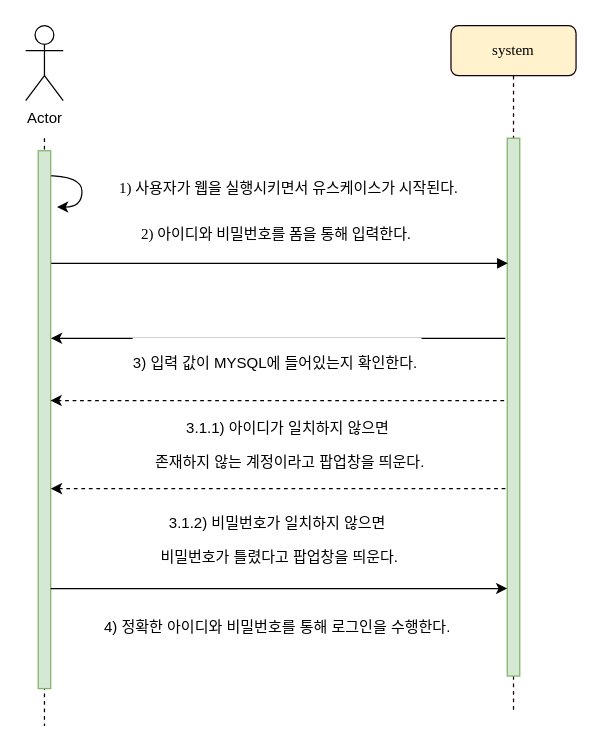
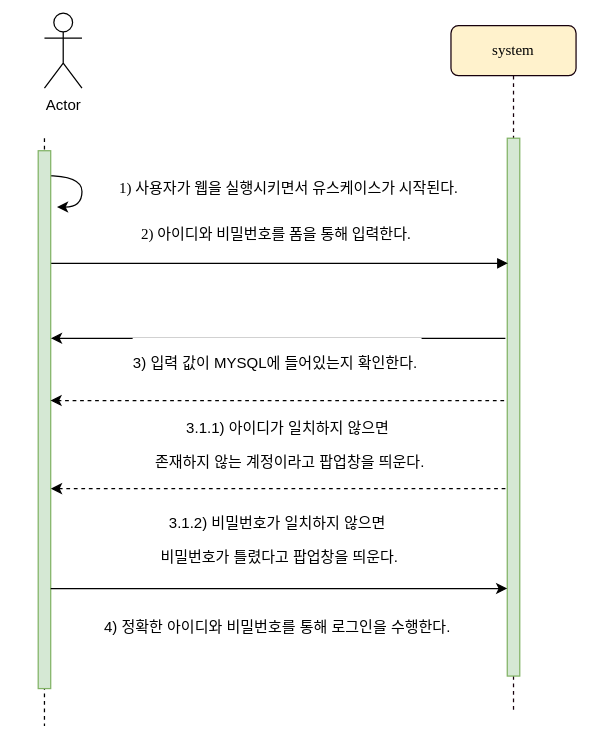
  <mxCell id="0" />
  <mxCell id="1" parent="0" />
  <mxCell id="2" value="" style="line;strokeWidth=1;direction=south;html=1;perimeter=backbonePerimeter;points=[];outlineConnect=0;dashed=1;" parent="1" vertex="1"><mxGeometry x="30" y="110" width="10" height="470" as="geometry" /></mxCell>
  <mxCell id="3" value="system" style="shape=umlLifeline;perimeter=lifelinePerimeter;whiteSpace=wrap;html=1;container=1;collapsible=0;recursiveResize=0;outlineConnect=0;rounded=1;shadow=0;comic=0;labelBackgroundColor=none;strokeColor=#17000C;strokeWidth=1;fillColor=#fff2cc;fontFamily=Verdana;fontSize=12;align=center;" parent="1" vertex="1"><mxGeometry x="360" y="20" width="100" height="550" as="geometry" /></mxCell>
  <mxCell id="4" value="" style="html=1;points=[];perimeter=orthogonalPerimeter;rounded=0;shadow=0;comic=0;labelBackgroundColor=none;strokeColor=#82b366;strokeWidth=1;fillColor=#d5e8d4;fontFamily=Verdana;fontSize=12;align=center;" parent="3" vertex="1"><mxGeometry x="45" y="90" width="10" height="430" as="geometry" /></mxCell>
  <mxCell id="5" value="&lt;p class=&quot;0&quot; style=&quot;line-height: 140%&quot;&gt;&lt;span lang=&quot;EN-US&quot; style=&quot;letter-spacing: 0pt ; font-size: 9.0pt&quot;&gt;2) &lt;/span&gt;&lt;span style=&quot;font-size: 9.0pt&quot;&gt;아이디와 비밀번호를 폼을 통해 입력한다&lt;/span&gt;&lt;span lang=&quot;EN-US&quot; style=&quot;letter-spacing: 0pt ; font-size: 9.0pt&quot;&gt;.&lt;/span&gt;&lt;/p&gt;" style="html=1;verticalAlign=bottom;endArrow=block;entryX=0;entryY=0;labelBackgroundColor=none;fontFamily=Verdana;fontSize=12;edgeStyle=elbowEdgeStyle;elbow=vertical;" parent="1" edge="1"><mxGeometry relative="1" as="geometry"><mxPoint x="35" y="210" as="sourcePoint" /><mxPoint x="405.5" y="210" as="targetPoint" /></mxGeometry></mxCell>
- <mxCell id="6" value="Actor" style="shape=umlActor;verticalLabelPosition=bottom;labelBackgroundColor=#ffffff;verticalAlign=top;html=1;outlineConnect=0;" parent="1" vertex="1"><mxGeometry x="20" y="20" width="30" height="60" as="geometry" /></mxCell>
+ <mxCell id="6" value="Actor" style="shape=umlActor;verticalLabelPosition=bottom;labelBackgroundColor=#ffffff;verticalAlign=top;html=1;outlineConnect=0;" parent="1" vertex="1"><mxGeometry x="35" y="10" width="30" height="60" as="geometry" /></mxCell>
  <mxCell id="7" value="&lt;span lang=&quot;EN-US&quot; style=&quot;font-family: &amp;#34;맑은 고딕&amp;#34; ; letter-spacing: 0pt ; font-size: 9pt&quot;&gt;1) &lt;/span&gt;&lt;span style=&quot;font-family: &amp;#34;맑은 고딕&amp;#34; ; font-size: 9pt&quot;&gt;사용자가 웹을 실행시키면서 유스케이스가 시작된다&lt;/span&gt;&lt;span lang=&quot;EN-US&quot; style=&quot;font-family: &amp;#34;맑은 고딕&amp;#34; ; letter-spacing: 0pt ; font-size: 9pt&quot;&gt;.&lt;/span&gt;" style="edgeStyle=orthogonalEdgeStyle;curved=1;rounded=0;orthogonalLoop=1;jettySize=auto;html=1;" parent="1" edge="1"><mxGeometry x="-0.2" y="-165" relative="1" as="geometry"><mxPoint x="45" y="165" as="targetPoint" /><mxPoint x="35" y="140" as="sourcePoint" /><Array as="points"><mxPoint x="65" y="140" /><mxPoint x="65" y="165" /></Array><mxPoint x="330" y="10" as="offset" /></mxGeometry></mxCell>
  <mxCell id="8" value="" style="html=1;points=[];perimeter=orthogonalPerimeter;fillColor=#d5e8d4;strokeColor=#82b366;" parent="1" vertex="1"><mxGeometry x="30" y="120" width="10" height="430" as="geometry" /></mxCell>
  <mxCell id="9" style="edgeStyle=none;rounded=0;orthogonalLoop=1;jettySize=auto;html=1;entryX=1.167;entryY=0.522;entryDx=0;entryDy=0;entryPerimeter=0;" parent="1" edge="1"><mxGeometry relative="1" as="geometry"><mxPoint x="403.5" y="269.96" as="sourcePoint" /><mxPoint x="40.17" y="269.96" as="targetPoint" /></mxGeometry></mxCell>
  <mxCell id="10" value="&lt;p class=&quot;0&quot; style=&quot;line-height: 140%&quot;&gt;&lt;span lang=&quot;EN-US&quot; style=&quot;letter-spacing: 0pt ; font-size: 9.0pt&quot;&gt;3) &lt;/span&gt;&lt;span style=&quot;font-size: 9.0pt&quot;&gt;입력 값이 &lt;/span&gt;&lt;span lang=&quot;EN-US&quot; style=&quot;letter-spacing: 0pt ; font-size: 9.0pt&quot;&gt;MYSQL&lt;/span&gt;&lt;span style=&quot;font-size: 9.0pt&quot;&gt;에 들어있는지 확인한다&lt;/span&gt;&lt;span lang=&quot;EN-US&quot; style=&quot;letter-spacing: 0pt ; font-size: 9.0pt&quot;&gt;.&amp;nbsp;&lt;/span&gt;&lt;/p&gt;" style="text;html=1;resizable=0;points=[];align=center;verticalAlign=middle;labelBackgroundColor=#ffffff;" parent="9" vertex="1" connectable="0"><mxGeometry x="0.162" y="-3" relative="1" as="geometry"><mxPoint x="27.5" y="23" as="offset" /></mxGeometry></mxCell>
  <mxCell id="11" style="edgeStyle=none;rounded=0;orthogonalLoop=1;jettySize=auto;html=1;entryX=1.233;entryY=0.532;entryDx=0;entryDy=0;entryPerimeter=0;dashed=1;" parent="1" edge="1"><mxGeometry relative="1" as="geometry"><mxPoint x="402.5" y="319.76" as="sourcePoint" /><mxPoint x="39.83" y="319.76" as="targetPoint" /></mxGeometry></mxCell>
  <mxCell id="12" value="&lt;p class=&quot;0&quot; style=&quot;line-height: 120%&quot;&gt;&lt;span lang=&quot;EN-US&quot; style=&quot;letter-spacing: 0pt ; font-size: 9.0pt&quot;&gt;3.1.1) &lt;/span&gt;&lt;span style=&quot;font-size: 9.0pt&quot;&gt;아이디가 일치하지 않으면&amp;nbsp;&lt;/span&gt;&lt;/p&gt;&lt;p class=&quot;0&quot; style=&quot;line-height: 120%&quot;&gt;&lt;span style=&quot;font-size: 9.0pt&quot;&gt;존재하지 않는 계정이라고 팝업창을 띄운다&lt;/span&gt;&lt;span lang=&quot;EN-US&quot; style=&quot;letter-spacing: 0pt ; font-size: 9.0pt&quot;&gt;.&lt;/span&gt;&lt;/p&gt;" style="text;html=1;resizable=0;points=[];align=center;verticalAlign=middle;labelBackgroundColor=#ffffff;" parent="11" vertex="1" connectable="0"><mxGeometry x="0.131" relative="1" as="geometry"><mxPoint x="32.5" y="35" as="offset" /></mxGeometry></mxCell>
  <mxCell id="13" style="edgeStyle=none;rounded=0;orthogonalLoop=1;jettySize=auto;html=1;entryX=1.167;entryY=0.512;entryDx=0;entryDy=0;entryPerimeter=0;dashed=1;" parent="1" edge="1"><mxGeometry relative="1" as="geometry"><mxPoint x="403.5" y="390.16" as="sourcePoint" /><mxPoint x="40.17" y="390.16" as="targetPoint" /></mxGeometry></mxCell>
  <mxCell id="14" value="&lt;p class=&quot;0&quot; style=&quot;line-height: 120%&quot;&gt;&lt;span lang=&quot;EN-US&quot; style=&quot;letter-spacing: 0pt ; font-size: 9.0pt&quot;&gt;3.1.2) &lt;/span&gt;&lt;span style=&quot;font-size: 9.0pt&quot;&gt;비밀번호가 일치하지 않으면&lt;/span&gt;&lt;/p&gt;&lt;p class=&quot;0&quot; style=&quot;line-height: 120%&quot;&gt;&lt;span style=&quot;font-size: 9.0pt&quot;&gt;&amp;nbsp;비밀번호가 틀렸다고 팝업창을 띄운다&lt;/span&gt;&lt;span lang=&quot;EN-US&quot; style=&quot;letter-spacing: 0pt ; font-size: 9.0pt&quot;&gt;.&lt;/span&gt;&lt;/p&gt;" style="text;html=1;resizable=0;points=[];align=center;verticalAlign=middle;labelBackgroundColor=#ffffff;" parent="13" vertex="1" connectable="0"><mxGeometry x="0.096" y="-1" relative="1" as="geometry"><mxPoint x="15.5" y="41" as="offset" /></mxGeometry></mxCell>
  <mxCell id="15" style="edgeStyle=none;rounded=0;orthogonalLoop=1;jettySize=auto;html=1;startArrow=classic;startFill=1;endArrow=none;endFill=0;" parent="1" edge="1"><mxGeometry relative="1" as="geometry"><mxPoint x="405" y="470" as="sourcePoint" /><mxPoint x="40" y="470" as="targetPoint" /></mxGeometry></mxCell>
  <mxCell id="16" value="&lt;p class=&quot;0&quot; style=&quot;line-height: 140%&quot;&gt;&lt;span lang=&quot;EN-US&quot; style=&quot;letter-spacing: 0pt ; font-size: 9.0pt&quot;&gt;4) &lt;/span&gt;&lt;span style=&quot;font-size: 9.0pt&quot;&gt;정확한 아이디와 비밀번호를 통해 로그인을 수행한다&lt;/span&gt;&lt;span lang=&quot;EN-US&quot; style=&quot;letter-spacing: 0pt ; font-size: 9.0pt&quot;&gt;.&lt;/span&gt;&lt;/p&gt;" style="text;html=1;resizable=0;points=[];align=center;verticalAlign=middle;labelBackgroundColor=#ffffff;" parent="15" vertex="1" connectable="0"><mxGeometry x="0.083" y="3" relative="1" as="geometry"><mxPoint x="13" y="27" as="offset" /></mxGeometry></mxCell>
